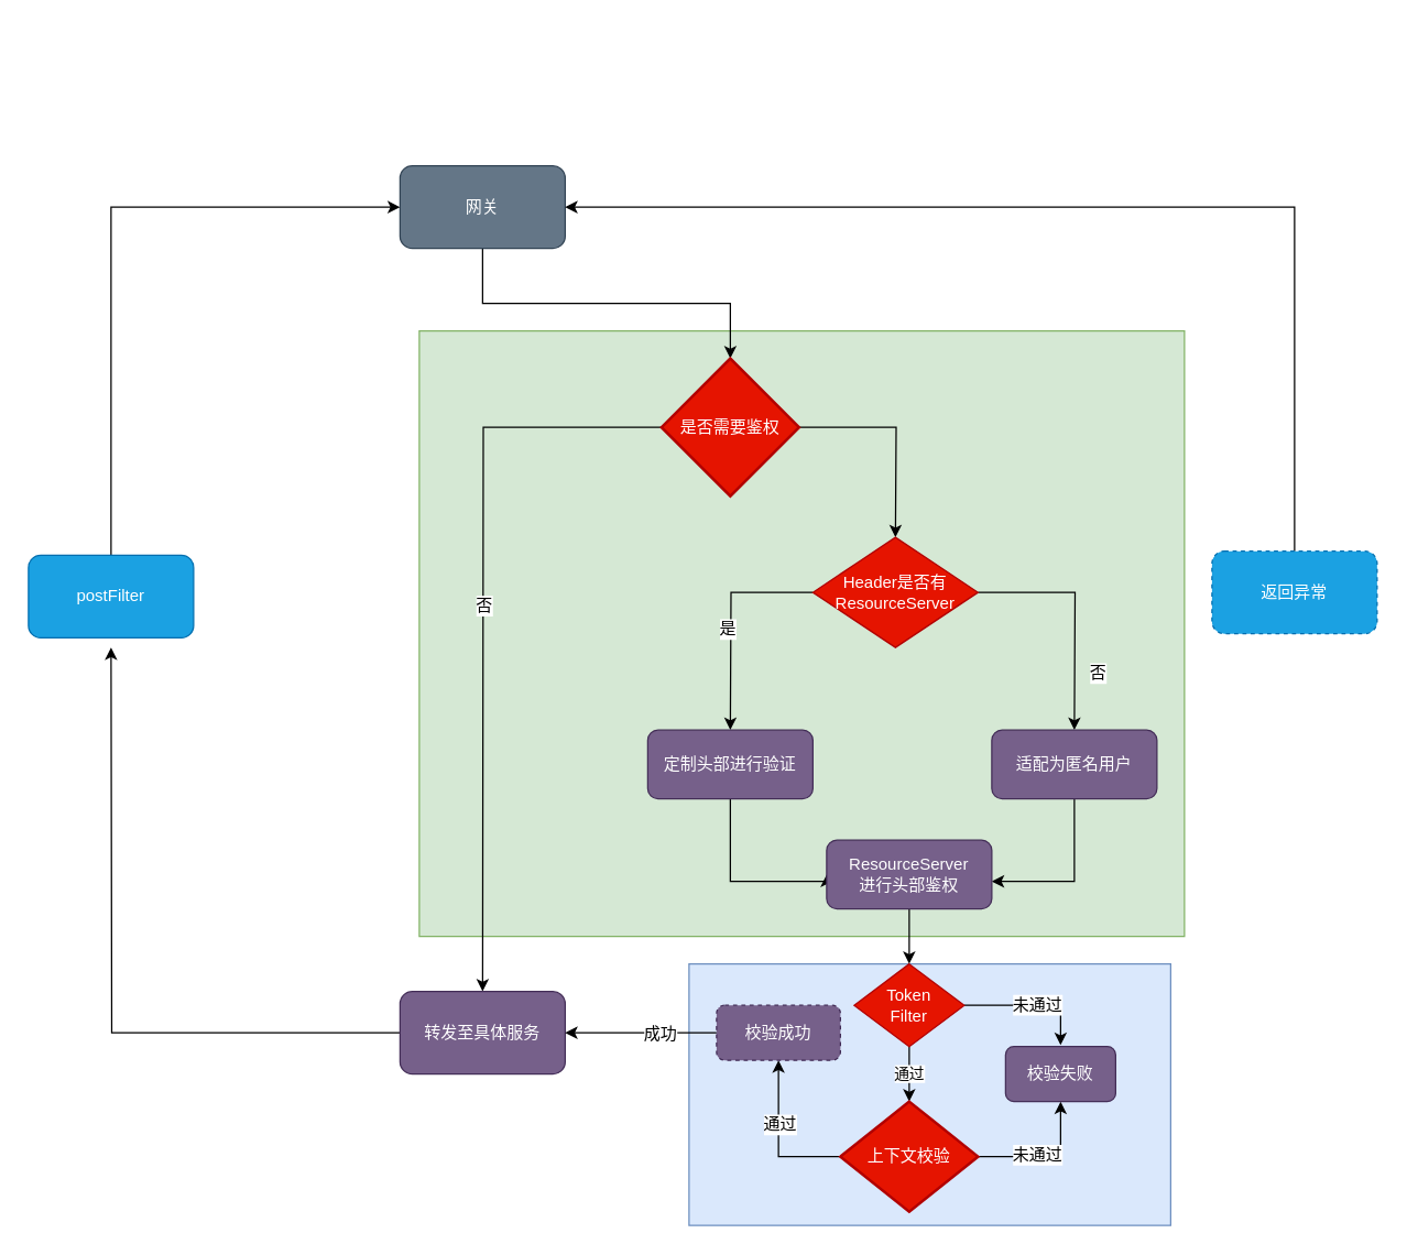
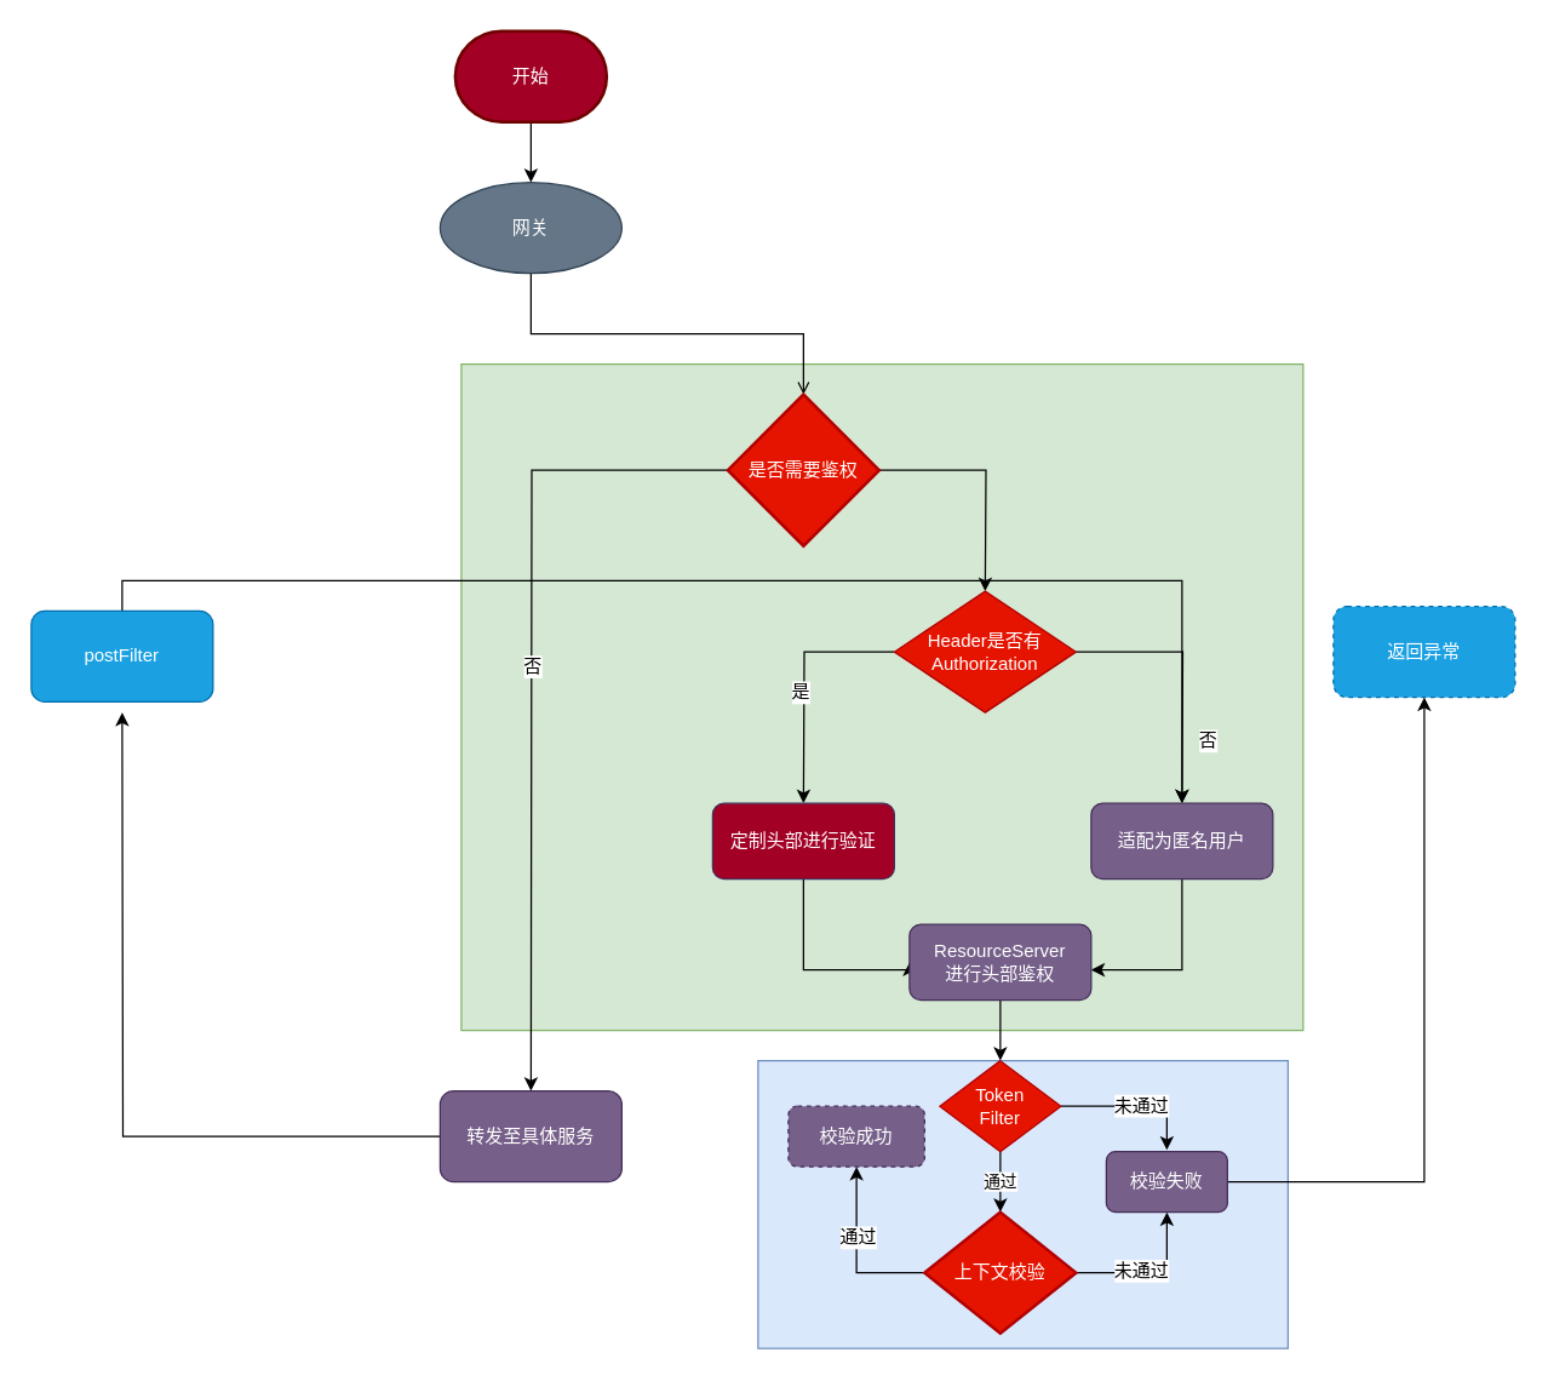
  <mxCell id="0" />
  <mxCell id="1" parent="0" />
  <mxCell id="2" value="" style="rounded=0;whiteSpace=wrap;html=1;fillColor=#dae8fc;strokeColor=#6c8ebf;" parent="1" vertex="1"><mxGeometry x="500" y="700" width="350" height="190" as="geometry" /></mxCell>
  <mxCell id="3" value="" style="rounded=0;whiteSpace=wrap;html=1;labelPosition=right;verticalLabelPosition=bottom;align=left;verticalAlign=top;fillColor=#d5e8d4;strokeColor=#82b366;" parent="1" vertex="1"><mxGeometry x="304" y="240" width="556" height="440" as="geometry" /></mxCell>
- <mxCell id="6" style="edgeStyle=orthogonalEdgeStyle;rounded=0;orthogonalLoop=1;jettySize=auto;html=1;entryX=0.5;entryY=0;entryDx=0;entryDy=0;entryPerimeter=0;" parent="1" source="7" target="11" edge="1"><mxGeometry relative="1" as="geometry"><Array as="points"><mxPoint x="350" y="220" /><mxPoint x="530" y="220" /></Array></mxGeometry></mxCell>
- <mxCell id="7" value="网关" style="rounded=1;whiteSpace=wrap;html=1;fillColor=#647687;strokeColor=#314354;fontColor=#ffffff;" parent="1" vertex="1"><mxGeometry x="290" y="120" width="120" height="60" as="geometry" /></mxCell>
+ <mxCell id="4" style="edgeStyle=orthogonalEdgeStyle;rounded=0;orthogonalLoop=1;jettySize=auto;html=1;entryX=0.5;entryY=0;entryDx=0;entryDy=0;" parent="1" source="5" target="7" edge="1"><mxGeometry relative="1" as="geometry" /></mxCell>
+ <mxCell id="5" value="开始" style="strokeWidth=2;html=1;shape=mxgraph.flowchart.terminator;whiteSpace=wrap;fillColor=#a20025;strokeColor=#6F0000;fontColor=#ffffff;" parent="1" vertex="1"><mxGeometry x="300" y="20" width="100" height="60" as="geometry" /></mxCell>
+ <mxCell id="6" style="edgeStyle=orthogonalEdgeStyle;rounded=0;orthogonalLoop=1;jettySize=auto;html=1;entryX=0.5;entryY=0;entryDx=0;entryDy=0;entryPerimeter=0;endArrow=open;" parent="1" source="7" target="11" edge="1"><mxGeometry relative="1" as="geometry"><Array as="points"><mxPoint x="350" y="220" /><mxPoint x="530" y="220" /></Array></mxGeometry></mxCell>
+ <mxCell id="7" value="网关" style="ellipse;whiteSpace=wrap;html=1;fillColor=#647687;strokeColor=#314354;fontColor=#ffffff;" parent="1" vertex="1"><mxGeometry x="290" y="120" width="120" height="60" as="geometry" /></mxCell>
  <mxCell id="8" style="edgeStyle=orthogonalEdgeStyle;rounded=0;orthogonalLoop=1;jettySize=auto;html=1;" parent="1" source="11" edge="1"><mxGeometry relative="1" as="geometry"><mxPoint x="650" y="390" as="targetPoint" /></mxGeometry></mxCell>
  <mxCell id="9" style="edgeStyle=orthogonalEdgeStyle;rounded=0;orthogonalLoop=1;jettySize=auto;html=1;exitX=0;exitY=0.5;exitDx=0;exitDy=0;exitPerimeter=0;" parent="1" source="11" edge="1"><mxGeometry relative="1" as="geometry"><mxPoint x="350" y="720" as="targetPoint" /></mxGeometry></mxCell>
  <mxCell id="10" value="否" style="text;html=1;resizable=0;points=[];align=center;verticalAlign=middle;labelBackgroundColor=#ffffff;" parent="9" vertex="1" connectable="0"><mxGeometry x="-0.339" y="69" relative="1" as="geometry"><mxPoint x="-69" y="81" as="offset" /></mxGeometry></mxCell>
  <mxCell id="11" value="是否需要鉴权" style="strokeWidth=2;html=1;shape=mxgraph.flowchart.decision;whiteSpace=wrap;fillColor=#e51400;strokeColor=#B20000;fontColor=#ffffff;" parent="1" vertex="1"><mxGeometry x="480" y="260" width="100" height="100" as="geometry" /></mxCell>
  <mxCell id="12" style="edgeStyle=orthogonalEdgeStyle;rounded=0;orthogonalLoop=1;jettySize=auto;html=1;" parent="1" source="16" edge="1"><mxGeometry relative="1" as="geometry"><mxPoint x="780" y="530" as="targetPoint" /></mxGeometry></mxCell>
  <mxCell id="13" value="否" style="text;html=1;resizable=0;points=[];align=center;verticalAlign=middle;labelBackgroundColor=#ffffff;" parent="12" vertex="1" connectable="0"><mxGeometry x="-0.333" y="-29" relative="1" as="geometry"><mxPoint x="29" y="29" as="offset" /></mxGeometry></mxCell>
  <mxCell id="14" style="edgeStyle=orthogonalEdgeStyle;rounded=0;orthogonalLoop=1;jettySize=auto;html=1;" parent="1" source="16" edge="1"><mxGeometry relative="1" as="geometry"><mxPoint x="530" y="530" as="targetPoint" /></mxGeometry></mxCell>
  <mxCell id="15" value="是" style="text;html=1;resizable=0;points=[];align=center;verticalAlign=middle;labelBackgroundColor=#ffffff;" parent="14" vertex="1" connectable="0"><mxGeometry x="0.08" y="-3" relative="1" as="geometry"><mxPoint as="offset" /></mxGeometry></mxCell>
- <mxCell id="16" value="Header是否有&lt;br&gt;ResourceServer&lt;br&gt;" style="rhombus;whiteSpace=wrap;html=1;fillColor=#e51400;strokeColor=#B20000;fontColor=#ffffff;" parent="1" vertex="1"><mxGeometry x="590" y="390" width="120" height="80" as="geometry" /></mxCell>
+ <mxCell id="16" value="Header是否有&lt;br&gt;Authorization&lt;br&gt;" style="rhombus;whiteSpace=wrap;html=1;fillColor=#e51400;strokeColor=#B20000;fontColor=#ffffff;" parent="1" vertex="1"><mxGeometry x="590" y="390" width="120" height="80" as="geometry" /></mxCell>
  <mxCell id="17" style="edgeStyle=orthogonalEdgeStyle;rounded=0;orthogonalLoop=1;jettySize=auto;html=1;" parent="1" source="18" edge="1"><mxGeometry relative="1" as="geometry"><mxPoint x="80" y="470" as="targetPoint" /></mxGeometry></mxCell>
  <mxCell id="18" value="转发至具体服务" style="rounded=1;whiteSpace=wrap;html=1;fillColor=#76608a;strokeColor=#432D57;fontColor=#ffffff;" parent="1" vertex="1"><mxGeometry x="290" y="720" width="120" height="60" as="geometry" /></mxCell>
- <mxCell id="19" style="edgeStyle=orthogonalEdgeStyle;rounded=0;orthogonalLoop=1;jettySize=auto;html=1;exitX=0.5;exitY=0;exitDx=0;exitDy=0;entryX=0;entryY=0.5;entryDx=0;entryDy=0;" parent="1" source="20" target="7" edge="1"><mxGeometry relative="1" as="geometry" /></mxCell>
+ <mxCell id="19" style="edgeStyle=orthogonalEdgeStyle;rounded=0;orthogonalLoop=1;jettySize=auto;html=1;exitX=0.5;exitY=0;exitDx=0;exitDy=0;" parent="1" source="20" target="22" edge="1"><mxGeometry relative="1" as="geometry" /></mxCell>
  <mxCell id="20" value="postFilter" style="rounded=1;whiteSpace=wrap;html=1;fillColor=#1ba1e2;strokeColor=#006EAF;fontColor=#ffffff;" parent="1" vertex="1"><mxGeometry x="20" y="403" width="120" height="60" as="geometry" /></mxCell>
  <mxCell id="21" style="edgeStyle=orthogonalEdgeStyle;rounded=0;orthogonalLoop=1;jettySize=auto;html=1;" parent="1" source="22" edge="1"><mxGeometry relative="1" as="geometry"><mxPoint x="720" y="640" as="targetPoint" /><Array as="points"><mxPoint x="780" y="640" /><mxPoint x="720" y="640" /></Array></mxGeometry></mxCell>
  <mxCell id="22" value="适配为匿名用户" style="rounded=1;whiteSpace=wrap;html=1;fillColor=#76608a;strokeColor=#432D57;fontColor=#ffffff;" parent="1" vertex="1"><mxGeometry x="720" y="530" width="120" height="50" as="geometry" /></mxCell>
  <mxCell id="23" style="edgeStyle=orthogonalEdgeStyle;rounded=0;orthogonalLoop=1;jettySize=auto;html=1;entryX=0;entryY=0.5;entryDx=0;entryDy=0;" parent="1" source="24" target="34" edge="1"><mxGeometry relative="1" as="geometry"><mxPoint x="590" y="640" as="targetPoint" /><Array as="points"><mxPoint x="530" y="640" /></Array></mxGeometry></mxCell>
- <mxCell id="24" value="定制头部进行验证" style="rounded=1;whiteSpace=wrap;html=1;fillColor=#76608a;strokeColor=#432D57;fontColor=#ffffff;" parent="1" vertex="1"><mxGeometry x="470" y="530" width="120" height="50" as="geometry" /></mxCell>
+ <mxCell id="24" value="定制头部进行验证" style="rounded=1;whiteSpace=wrap;html=1;fillColor=#a20025;strokeColor=#432D57;fontColor=#ffffff;" parent="1" vertex="1"><mxGeometry x="470" y="530" width="120" height="50" as="geometry" /></mxCell>
  <mxCell id="25" value="通过" style="edgeStyle=orthogonalEdgeStyle;rounded=0;orthogonalLoop=1;jettySize=auto;html=1;exitX=0.5;exitY=1;exitDx=0;exitDy=0;" parent="1" edge="1"><mxGeometry relative="1" as="geometry"><mxPoint x="660" y="800" as="targetPoint" /><mxPoint x="660" y="760" as="sourcePoint" /><Array as="points"><mxPoint x="660" y="770" /><mxPoint x="660" y="770" /></Array></mxGeometry></mxCell>
  <mxCell id="26" style="edgeStyle=orthogonalEdgeStyle;rounded=0;orthogonalLoop=1;jettySize=auto;html=1;entryX=0.5;entryY=1;entryDx=0;entryDy=0;" parent="1" source="30" target="39" edge="1"><mxGeometry relative="1" as="geometry" /></mxCell>
  <mxCell id="27" value="未通过" style="text;html=1;resizable=0;points=[];align=center;verticalAlign=middle;labelBackgroundColor=#ffffff;" parent="26" vertex="1" connectable="0"><mxGeometry x="-0.16" y="2" relative="1" as="geometry"><mxPoint as="offset" /></mxGeometry></mxCell>
  <mxCell id="28" style="edgeStyle=orthogonalEdgeStyle;rounded=0;orthogonalLoop=1;jettySize=auto;html=1;entryX=0.5;entryY=1;entryDx=0;entryDy=0;" parent="1" source="30" target="42" edge="1"><mxGeometry relative="1" as="geometry"><Array as="points"><mxPoint x="565" y="840" /></Array></mxGeometry></mxCell>
  <mxCell id="29" value="通过" style="text;html=1;resizable=0;points=[];align=center;verticalAlign=middle;labelBackgroundColor=#ffffff;" parent="28" vertex="1" connectable="0"><mxGeometry x="0.059" y="-8" relative="1" as="geometry"><mxPoint x="-8" y="-8" as="offset" /></mxGeometry></mxCell>
  <mxCell id="30" value="上下文校验" style="strokeWidth=2;html=1;shape=mxgraph.flowchart.decision;whiteSpace=wrap;fillColor=#e51400;strokeColor=#B20000;fontColor=#ffffff;" parent="1" vertex="1"><mxGeometry x="610" y="800" width="100" height="80" as="geometry" /></mxCell>
- <mxCell id="31" style="edgeStyle=orthogonalEdgeStyle;rounded=0;orthogonalLoop=1;jettySize=auto;html=1;entryX=1;entryY=0.5;entryDx=0;entryDy=0;" parent="1" source="32" target="7" edge="1"><mxGeometry relative="1" as="geometry"><Array as="points"><mxPoint x="940" y="150" /></Array></mxGeometry></mxCell>
  <mxCell id="32" value="返回异常" style="rounded=1;whiteSpace=wrap;html=1;fillColor=#1ba1e2;strokeColor=#006EAF;fontColor=#ffffff;dashed=1;" parent="1" vertex="1"><mxGeometry x="880" y="400" width="120" height="60" as="geometry" /></mxCell>
  <mxCell id="33" value="" style="edgeStyle=orthogonalEdgeStyle;rounded=0;orthogonalLoop=1;jettySize=auto;html=1;" parent="1" source="34" target="37" edge="1"><mxGeometry relative="1" as="geometry" /></mxCell>
  <mxCell id="34" value="ResourceServer&lt;br&gt;进行头部鉴权&lt;br&gt;" style="rounded=1;whiteSpace=wrap;html=1;fillColor=#76608a;strokeColor=#432D57;fontColor=#ffffff;" parent="1" vertex="1"><mxGeometry x="600" y="610" width="120" height="50" as="geometry" /></mxCell>
  <mxCell id="35" style="edgeStyle=orthogonalEdgeStyle;rounded=0;orthogonalLoop=1;jettySize=auto;html=1;" parent="1" source="37" edge="1"><mxGeometry relative="1" as="geometry"><mxPoint x="770" y="759" as="targetPoint" /><Array as="points"><mxPoint x="770" y="730" /></Array></mxGeometry></mxCell>
  <mxCell id="36" value="未通过" style="text;html=1;resizable=0;points=[];align=center;verticalAlign=middle;labelBackgroundColor=#ffffff;" parent="35" vertex="1" connectable="0"><mxGeometry x="0.051" y="1" relative="1" as="geometry"><mxPoint as="offset" /></mxGeometry></mxCell>
  <mxCell id="37" value="Token&lt;br&gt;Filter&lt;br&gt;" style="rhombus;whiteSpace=wrap;html=1;fillColor=#e51400;strokeColor=#B20000;fontColor=#ffffff;" parent="1" vertex="1"><mxGeometry x="620" y="700" width="80" height="60" as="geometry" /></mxCell>
+ <mxCell id="38" style="edgeStyle=orthogonalEdgeStyle;rounded=0;orthogonalLoop=1;jettySize=auto;html=1;entryX=0.5;entryY=1;entryDx=0;entryDy=0;" parent="1" source="39" target="32" edge="1"><mxGeometry relative="1" as="geometry" /></mxCell>
  <mxCell id="39" value="校验失败" style="rounded=1;whiteSpace=wrap;html=1;fillColor=#76608a;strokeColor=#432D57;fontColor=#ffffff;" parent="1" vertex="1"><mxGeometry x="730" y="760" width="80" height="40" as="geometry" /></mxCell>
- <mxCell id="40" style="edgeStyle=orthogonalEdgeStyle;rounded=0;orthogonalLoop=1;jettySize=auto;html=1;entryX=1;entryY=0.5;entryDx=0;entryDy=0;" parent="1" source="42" target="18" edge="1"><mxGeometry relative="1" as="geometry" /></mxCell>
- <mxCell id="41" value="成功" style="text;html=1;resizable=0;points=[];align=center;verticalAlign=middle;labelBackgroundColor=#ffffff;" parent="40" vertex="1" connectable="0"><mxGeometry x="-0.236" relative="1" as="geometry"><mxPoint as="offset" /></mxGeometry></mxCell>
  <mxCell id="42" value="校验成功" style="rounded=1;whiteSpace=wrap;html=1;fillColor=#76608a;strokeColor=#432D57;fontColor=#ffffff;dashed=1;" parent="1" vertex="1"><mxGeometry x="520" y="730" width="90" height="40" as="geometry" /></mxCell>
